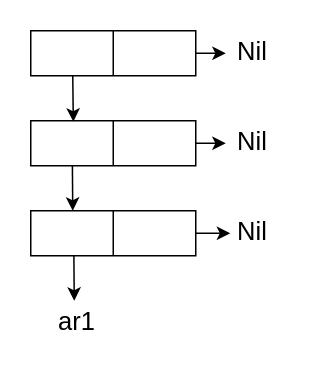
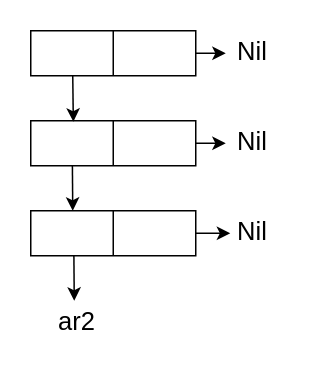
  <mxCell id="0" />
  <mxCell id="1" parent="0" />
  <mxCell id="2" value="" style="shape=table;startSize=0;container=1;collapsible=0;childLayout=tableLayout;fontSize=16;" vertex="1" parent="1"><mxGeometry x="20" y="80" width="110" height="30" as="geometry" /></mxCell>
  <mxCell id="3" value="" style="shape=tableRow;horizontal=0;startSize=0;swimlaneHead=0;swimlaneBody=0;strokeColor=inherit;top=0;left=0;bottom=0;right=0;collapsible=0;dropTarget=0;fillColor=none;points=[[0,0.5],[1,0.5]];portConstraint=eastwest;fontSize=16;" vertex="1" parent="2"><mxGeometry width="110" height="30" as="geometry" /></mxCell>
  <mxCell id="4" value="" style="shape=partialRectangle;html=1;whiteSpace=wrap;connectable=0;strokeColor=inherit;overflow=hidden;fillColor=none;top=0;left=0;bottom=0;right=0;pointerEvents=1;fontSize=16;" vertex="1" parent="3"><mxGeometry width="55" height="30" as="geometry"><mxRectangle width="55" height="30" as="alternateBounds" /></mxGeometry></mxCell>
  <mxCell id="5" value="" style="shape=partialRectangle;html=1;whiteSpace=wrap;connectable=0;strokeColor=inherit;overflow=hidden;fillColor=none;top=0;left=0;bottom=0;right=0;pointerEvents=1;fontSize=16;" vertex="1" parent="3"><mxGeometry x="55" width="55" height="30" as="geometry"><mxRectangle width="55" height="30" as="alternateBounds" /></mxGeometry></mxCell>
  <mxCell id="6" value="" style="endArrow=classic;html=1;rounded=0;exitX=0.223;exitY=1.045;exitDx=0;exitDy=0;exitPerimeter=0;entryX=0.5;entryY=0;entryDx=0;entryDy=0;" edge="1" parent="1"><mxGeometry width="50" height="50" relative="1" as="geometry"><mxPoint x="47.76" y="109.8" as="sourcePoint" /><mxPoint x="48" y="140" as="targetPoint" /></mxGeometry></mxCell>
  <mxCell id="7" value="" style="shape=table;startSize=0;container=1;collapsible=0;childLayout=tableLayout;fontSize=16;" vertex="1" parent="1"><mxGeometry x="20" y="140" width="110" height="30" as="geometry" /></mxCell>
  <mxCell id="8" value="" style="shape=tableRow;horizontal=0;startSize=0;swimlaneHead=0;swimlaneBody=0;strokeColor=inherit;top=0;left=0;bottom=0;right=0;collapsible=0;dropTarget=0;fillColor=none;points=[[0,0.5],[1,0.5]];portConstraint=eastwest;fontSize=16;" vertex="1" parent="7"><mxGeometry width="110" height="30" as="geometry" /></mxCell>
  <mxCell id="9" value="" style="shape=partialRectangle;html=1;whiteSpace=wrap;connectable=0;strokeColor=inherit;overflow=hidden;fillColor=none;top=0;left=0;bottom=0;right=0;pointerEvents=1;fontSize=16;" vertex="1" parent="8"><mxGeometry width="55" height="30" as="geometry"><mxRectangle width="55" height="30" as="alternateBounds" /></mxGeometry></mxCell>
  <mxCell id="10" value="" style="shape=partialRectangle;html=1;whiteSpace=wrap;connectable=0;strokeColor=inherit;overflow=hidden;fillColor=none;top=0;left=0;bottom=0;right=0;pointerEvents=1;fontSize=16;" vertex="1" parent="8"><mxGeometry x="55" width="55" height="30" as="geometry"><mxRectangle width="55" height="30" as="alternateBounds" /></mxGeometry></mxCell>
  <mxCell id="11" value="" style="endArrow=classic;html=1;rounded=0;exitX=0.223;exitY=1.045;exitDx=0;exitDy=0;exitPerimeter=0;entryX=0.5;entryY=0;entryDx=0;entryDy=0;" edge="1" parent="1"><mxGeometry width="50" height="50" relative="1" as="geometry"><mxPoint x="48.76" y="169.8" as="sourcePoint" /><mxPoint x="49" y="200" as="targetPoint" /></mxGeometry></mxCell>
- <mxCell id="12" value="&lt;font style=&quot;font-size: 17px;&quot;&gt;ar1&lt;/font&gt;" style="text;html=1;strokeColor=none;fillColor=none;align=center;verticalAlign=middle;whiteSpace=wrap;rounded=0;" vertex="1" parent="1"><mxGeometry x="21" y="200" width="60" height="30" as="geometry" /></mxCell>
+ <mxCell id="12" value="&lt;font style=&quot;font-size: 17px;&quot;&gt;ar2&lt;/font&gt;" style="text;html=1;strokeColor=none;fillColor=none;align=center;verticalAlign=middle;whiteSpace=wrap;rounded=0;" vertex="1" parent="1"><mxGeometry x="21" y="200" width="60" height="30" as="geometry" /></mxCell>
  <mxCell id="13" value="" style="endArrow=classic;html=1;rounded=0;fontSize=17;exitX=1;exitY=0.5;exitDx=0;exitDy=0;" edge="1" parent="1" source="8"><mxGeometry width="50" height="50" relative="1" as="geometry"><mxPoint x="115" y="230" as="sourcePoint" /><mxPoint x="153" y="155" as="targetPoint" /></mxGeometry></mxCell>
  <mxCell id="14" value="Nil" style="text;html=1;strokeColor=none;fillColor=none;align=center;verticalAlign=middle;whiteSpace=wrap;rounded=0;fontSize=17;" vertex="1" parent="1"><mxGeometry x="138" y="140" width="60" height="30" as="geometry" /></mxCell>
  <mxCell id="15" value="" style="shape=table;startSize=0;container=1;collapsible=0;childLayout=tableLayout;fontSize=16;" vertex="1" parent="1"><mxGeometry x="20" y="20" width="110" height="30" as="geometry" /></mxCell>
  <mxCell id="16" value="" style="shape=tableRow;horizontal=0;startSize=0;swimlaneHead=0;swimlaneBody=0;strokeColor=inherit;top=0;left=0;bottom=0;right=0;collapsible=0;dropTarget=0;fillColor=none;points=[[0,0.5],[1,0.5]];portConstraint=eastwest;fontSize=16;" vertex="1" parent="15"><mxGeometry width="110" height="30" as="geometry" /></mxCell>
  <mxCell id="17" value="" style="shape=partialRectangle;html=1;whiteSpace=wrap;connectable=0;strokeColor=inherit;overflow=hidden;fillColor=none;top=0;left=0;bottom=0;right=0;pointerEvents=1;fontSize=16;" vertex="1" parent="16"><mxGeometry width="55" height="30" as="geometry"><mxRectangle width="55" height="30" as="alternateBounds" /></mxGeometry></mxCell>
  <mxCell id="18" value="" style="shape=partialRectangle;html=1;whiteSpace=wrap;connectable=0;strokeColor=inherit;overflow=hidden;fillColor=none;top=0;left=0;bottom=0;right=0;pointerEvents=1;fontSize=16;" vertex="1" parent="16"><mxGeometry x="55" width="55" height="30" as="geometry"><mxRectangle width="55" height="30" as="alternateBounds" /></mxGeometry></mxCell>
  <mxCell id="19" value="" style="endArrow=classic;html=1;rounded=0;entryX=0.258;entryY=0.02;entryDx=0;entryDy=0;entryPerimeter=0;" edge="1" parent="1" target="3"><mxGeometry width="50" height="50" relative="1" as="geometry"><mxPoint x="48" y="50" as="sourcePoint" /><mxPoint x="172" y="150" as="targetPoint" /></mxGeometry></mxCell>
  <mxCell id="20" value="" style="endArrow=classic;html=1;rounded=0;exitX=1;exitY=0.5;exitDx=0;exitDy=0;" edge="1" parent="1" source="3"><mxGeometry width="50" height="50" relative="1" as="geometry"><mxPoint x="-70" y="150" as="sourcePoint" /><mxPoint x="150" y="95" as="targetPoint" /></mxGeometry></mxCell>
  <mxCell id="21" value="Nil" style="text;html=1;strokeColor=none;fillColor=none;align=center;verticalAlign=middle;whiteSpace=wrap;rounded=0;fontSize=17;" vertex="1" parent="1"><mxGeometry x="138" y="80" width="60" height="30" as="geometry" /></mxCell>
  <mxCell id="22" value="" style="endArrow=classic;html=1;rounded=0;exitX=1;exitY=0.5;exitDx=0;exitDy=0;" edge="1" parent="1" source="16"><mxGeometry width="50" height="50" relative="1" as="geometry"><mxPoint x="-70" y="150" as="sourcePoint" /><mxPoint x="150" y="35" as="targetPoint" /></mxGeometry></mxCell>
  <mxCell id="23" value="Nil" style="text;html=1;strokeColor=none;fillColor=none;align=center;verticalAlign=middle;whiteSpace=wrap;rounded=0;fontSize=17;" vertex="1" parent="1"><mxGeometry x="138" y="20" width="60" height="30" as="geometry" /></mxCell>
